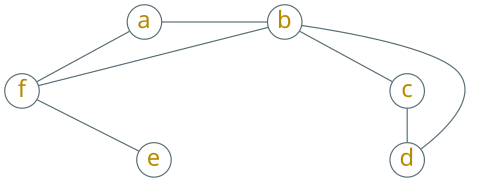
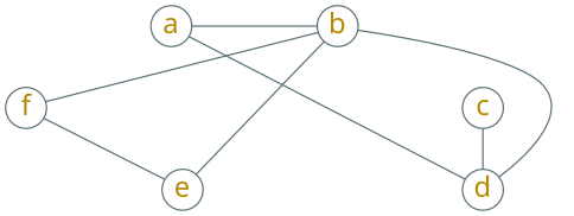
  digraph {
    nodesep=0.8
    rankdir=TB
    ranksep=0.4
    node [color="#586e75" fixedsize=true fontcolor="#b58900" fontname=LXGWWenKai fontsize=20 shape=circle]
    edge [arrowhead=none arrowsize=0.6 color="#586e75" fontcolor="#268bd2" fontname=LXGWWenKai fontsize=16]
    a [width=0.4]
    b [width=0.4]
    c [width=0.4]
    f [width=0.4]
    d [width=0.4]
    e [width=0.4]
    subgraph sub_1 {
      rank=same
      a
      b
    }
    subgraph sub_2 {
      rank=same
      c
      f
    }
    subgraph sub_3 {
      rank=same
      d
      e
    }
    a -> b
-   a -> f
-   b -> c
+   a -> d
+   b -> e
    b -> f
    c -> d
    d -> b
    e -> f
  }
